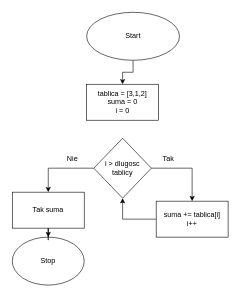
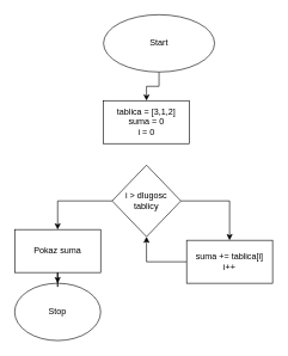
  <mxCell id="0" />
  <mxCell id="1" parent="0" />
  <mxCell id="2" style="edgeStyle=orthogonalEdgeStyle;rounded=0;orthogonalLoop=1;jettySize=auto;html=1;entryX=0.5;entryY=0;entryDx=0;entryDy=0;" edge="1" parent="1" source="3" target="5"><mxGeometry relative="1" as="geometry" /></mxCell>
  <mxCell id="3" value="Start" style="ellipse;whiteSpace=wrap;html=1;" vertex="1" parent="1"><mxGeometry x="144" y="20" width="155" height="80" as="geometry" /></mxCell>
  <mxCell id="4" value="Stop" style="ellipse;whiteSpace=wrap;html=1;" vertex="1" parent="1"><mxGeometry x="20" y="395" width="120" height="80" as="geometry" /></mxCell>
  <mxCell id="5" value="tablica = [3,1,2]&lt;br&gt;suma = 0&lt;br&gt;i = 0" style="rounded=0;whiteSpace=wrap;html=1;" vertex="1" parent="1"><mxGeometry x="144" y="140" width="120" height="60" as="geometry" /></mxCell>
  <mxCell id="6" style="edgeStyle=orthogonalEdgeStyle;rounded=0;orthogonalLoop=1;jettySize=auto;html=1;entryX=0.5;entryY=0;entryDx=0;entryDy=0;" edge="1" parent="1" source="8" target="14"><mxGeometry relative="1" as="geometry" /></mxCell>
  <mxCell id="7" style="edgeStyle=orthogonalEdgeStyle;rounded=0;orthogonalLoop=1;jettySize=auto;html=1;entryX=0.5;entryY=0;entryDx=0;entryDy=0;" edge="1" parent="1" source="8" target="12"><mxGeometry relative="1" as="geometry" /></mxCell>
  <mxCell id="8" value="i &amp;gt; dlugosc tablicy" style="rhombus;whiteSpace=wrap;html=1;" vertex="1" parent="1"><mxGeometry x="156" y="230" width="96" height="100" as="geometry" /></mxCell>
- <mxCell id="9" value="Tak" style="text;html=1;align=center;verticalAlign=middle;resizable=0;points=[];autosize=1;strokeColor=none;fillColor=none;" vertex="1" parent="1"><mxGeometry x="260" y="250" width="40" height="30" as="geometry" /></mxCell>
- <mxCell id="10" value="Nie" style="text;html=1;align=center;verticalAlign=middle;resizable=0;points=[];autosize=1;strokeColor=none;fillColor=none;" vertex="1" parent="1"><mxGeometry x="100" y="250" width="40" height="30" as="geometry" /></mxCell>
  <mxCell id="11" style="edgeStyle=orthogonalEdgeStyle;rounded=0;orthogonalLoop=1;jettySize=auto;html=1;entryX=0.5;entryY=0;entryDx=0;entryDy=0;" edge="1" parent="1" source="12" target="4"><mxGeometry relative="1" as="geometry" /></mxCell>
- <mxCell id="12" value="Tak suma" style="rounded=0;whiteSpace=wrap;html=1;" vertex="1" parent="1"><mxGeometry x="20" y="320" width="120" height="60" as="geometry" /></mxCell>
+ <mxCell id="12" value="Pokaz suma" style="rounded=0;whiteSpace=wrap;html=1;" vertex="1" parent="1"><mxGeometry x="20" y="320" width="120" height="60" as="geometry" /></mxCell>
  <mxCell id="13" style="edgeStyle=orthogonalEdgeStyle;rounded=0;orthogonalLoop=1;jettySize=auto;html=1;entryX=0.5;entryY=1;entryDx=0;entryDy=0;" edge="1" parent="1" source="14" target="8"><mxGeometry relative="1" as="geometry" /></mxCell>
  <mxCell id="14" value="suma += tablica[i]&lt;br&gt;i++" style="rounded=0;whiteSpace=wrap;html=1;" vertex="1" parent="1"><mxGeometry x="260" y="335" width="120" height="60" as="geometry" /></mxCell>
